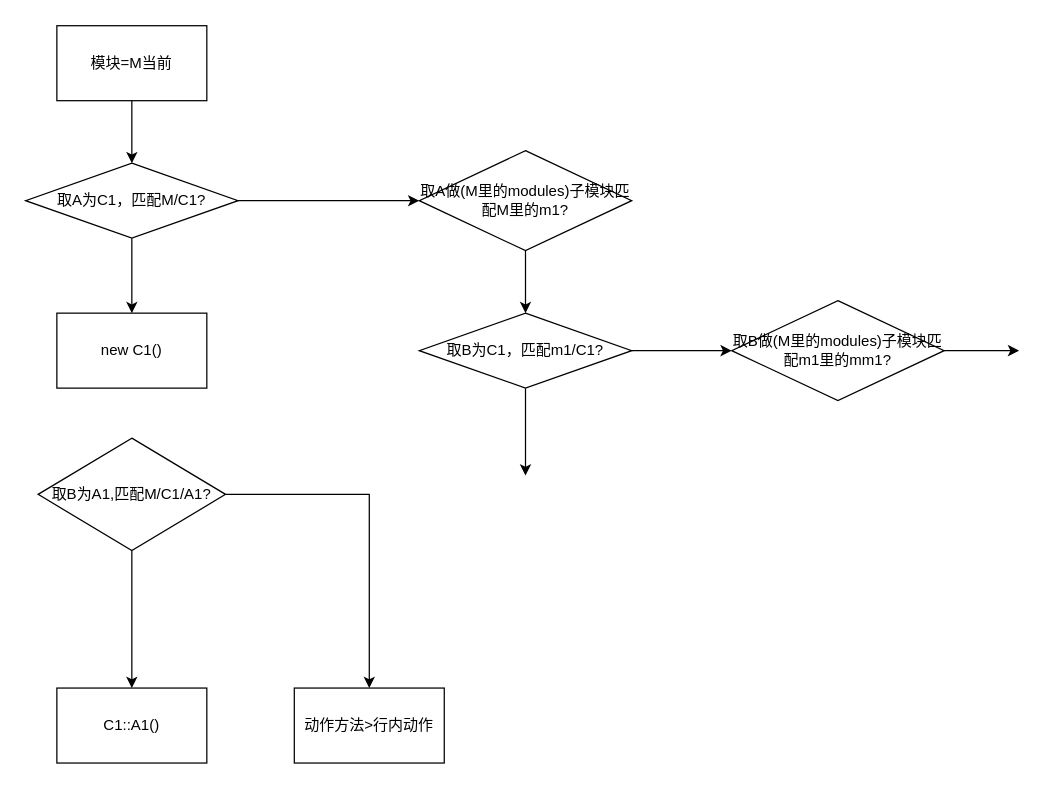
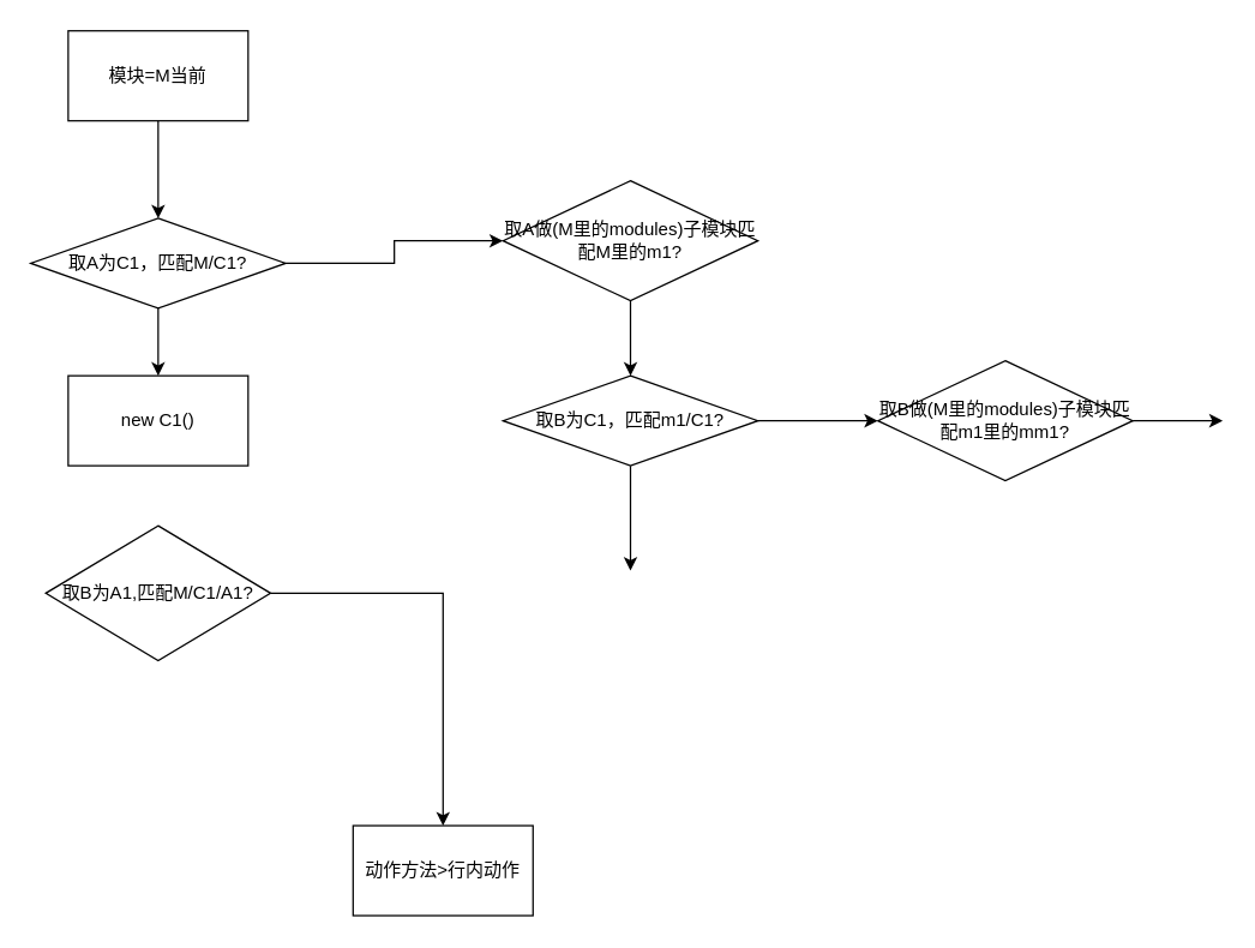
  <mxCell id="0" />
  <mxCell id="1" parent="0" />
  <mxCell id="2" value="" style="edgeStyle=orthogonalEdgeStyle;rounded=0;orthogonalLoop=1;jettySize=auto;html=1;" edge="1" parent="1" source="3" target="6"><mxGeometry relative="1" as="geometry" /></mxCell>
  <mxCell id="3" value="模块=M当前" style="whiteSpace=wrap;html=1;" vertex="1" parent="1"><mxGeometry x="45" y="20" width="120" height="60" as="geometry" /></mxCell>
  <mxCell id="4" value="" style="edgeStyle=orthogonalEdgeStyle;rounded=0;orthogonalLoop=1;jettySize=auto;html=1;" edge="1" parent="1" source="6" target="7"><mxGeometry relative="1" as="geometry" /></mxCell>
  <mxCell id="5" value="" style="edgeStyle=orthogonalEdgeStyle;rounded=0;orthogonalLoop=1;jettySize=auto;html=1;" edge="1" parent="1" source="6" target="14"><mxGeometry relative="1" as="geometry" /></mxCell>
- <mxCell id="6" value="取A为C1，匹配M/C1?" style="rhombus;whiteSpace=wrap;html=1;" vertex="1" parent="1"><mxGeometry x="20" y="130" width="170" height="60" as="geometry" /></mxCell>
+ <mxCell id="6" value="取A为C1，匹配M/C1?" style="rhombus;whiteSpace=wrap;html=1;" vertex="1" parent="1"><mxGeometry x="20" y="145" width="170" height="60" as="geometry" /></mxCell>
  <mxCell id="7" value="new C1()" style="whiteSpace=wrap;html=1;" vertex="1" parent="1"><mxGeometry x="45" y="250" width="120" height="60" as="geometry" /></mxCell>
- <mxCell id="8" value="" style="edgeStyle=orthogonalEdgeStyle;rounded=0;orthogonalLoop=1;jettySize=auto;html=1;" edge="1" parent="1" source="10" target="11"><mxGeometry relative="1" as="geometry" /></mxCell>
  <mxCell id="9" style="edgeStyle=orthogonalEdgeStyle;rounded=0;orthogonalLoop=1;jettySize=auto;html=1;" edge="1" parent="1" source="10" target="12"><mxGeometry relative="1" as="geometry" /></mxCell>
  <mxCell id="10" value="取B为A1,匹配M/C1/A1?" style="rhombus;whiteSpace=wrap;html=1;" vertex="1" parent="1"><mxGeometry x="30" y="350" width="150" height="90" as="geometry" /></mxCell>
- <mxCell id="11" value="C1::A1()" style="whiteSpace=wrap;html=1;" vertex="1" parent="1"><mxGeometry x="45" y="550" width="120" height="60" as="geometry" /></mxCell>
  <mxCell id="12" value="&lt;span&gt;动作方法&amp;gt;行内动作&lt;/span&gt;" style="whiteSpace=wrap;html=1;" vertex="1" parent="1"><mxGeometry x="235" y="550" width="120" height="60" as="geometry" /></mxCell>
  <mxCell id="13" value="" style="edgeStyle=orthogonalEdgeStyle;rounded=0;orthogonalLoop=1;jettySize=auto;html=1;" edge="1" parent="1" source="14" target="17"><mxGeometry relative="1" as="geometry" /></mxCell>
  <mxCell id="14" value="&lt;span&gt;取A做(M里的modules)子模块匹配M里的m1?&lt;/span&gt;" style="rhombus;whiteSpace=wrap;html=1;" vertex="1" parent="1"><mxGeometry x="335" y="120" width="170" height="80" as="geometry" /></mxCell>
  <mxCell id="15" value="" style="edgeStyle=orthogonalEdgeStyle;rounded=0;orthogonalLoop=1;jettySize=auto;html=1;" edge="1" parent="1" source="17" target="19"><mxGeometry relative="1" as="geometry" /></mxCell>
  <mxCell id="16" style="edgeStyle=orthogonalEdgeStyle;rounded=0;orthogonalLoop=1;jettySize=auto;html=1;" edge="1" parent="1" source="17"><mxGeometry relative="1" as="geometry"><mxPoint x="420" y="380" as="targetPoint" /></mxGeometry></mxCell>
  <mxCell id="17" value="取B为C1，匹配m1/C1?" style="rhombus;whiteSpace=wrap;html=1;" vertex="1" parent="1"><mxGeometry x="335" y="250" width="170" height="60" as="geometry" /></mxCell>
  <mxCell id="18" style="edgeStyle=orthogonalEdgeStyle;rounded=0;orthogonalLoop=1;jettySize=auto;html=1;" edge="1" parent="1" source="19"><mxGeometry relative="1" as="geometry"><mxPoint x="815" y="280" as="targetPoint" /></mxGeometry></mxCell>
  <mxCell id="19" value="&lt;span&gt;取B做(M里的modules)子模块匹配m1里的mm1?&lt;/span&gt;" style="rhombus;whiteSpace=wrap;html=1;" vertex="1" parent="1"><mxGeometry x="585" y="240" width="170" height="80" as="geometry" /></mxCell>
